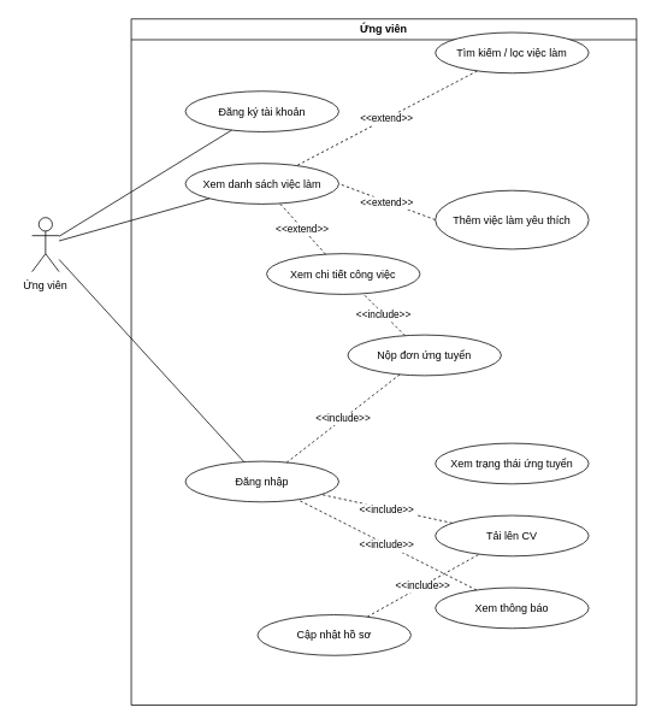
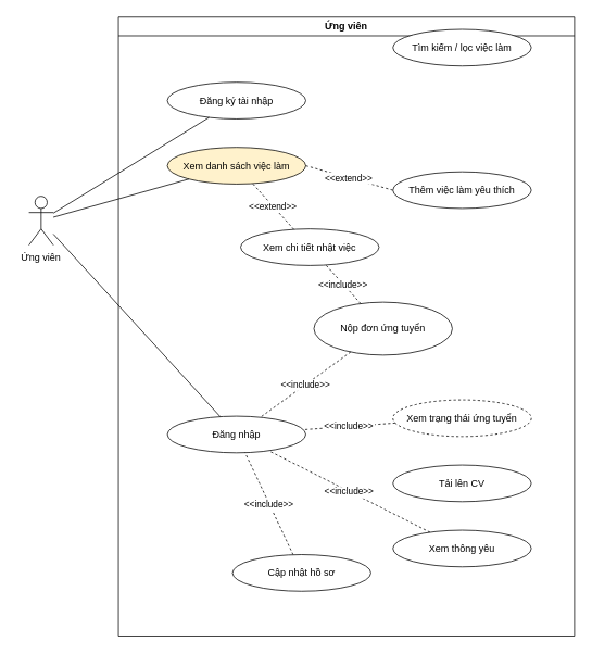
  <mxCell id="0" />
  <mxCell id="1" parent="0" />
  <mxCell id="2" value="Ứng viên" style="swimlane;whiteSpace=wrap;html=1;" vertex="1" parent="1"><mxGeometry x="145" y="20" width="560" height="760" as="geometry" /></mxCell>
- <mxCell id="3" value="Nộp đơn ứng tuyển" style="ellipse;whiteSpace=wrap;html=1;" vertex="1" parent="2"><mxGeometry x="240" y="350" width="170" height="45" as="geometry" /></mxCell>
- <mxCell id="4" value="Xem chi tiết công việc" style="ellipse;whiteSpace=wrap;html=1;" vertex="1" parent="2"><mxGeometry x="150" y="260" width="170" height="45" as="geometry" /></mxCell>
+ <mxCell id="3" value="Nộp đơn ứng tuyển" style="ellipse;whiteSpace=wrap;html=1;" vertex="1" parent="2"><mxGeometry x="240" y="350" width="170" height="65" as="geometry" /></mxCell>
+ <mxCell id="4" value="Xem chi tiết nhật việc" style="ellipse;whiteSpace=wrap;html=1;" vertex="1" parent="2"><mxGeometry x="150" y="260" width="170" height="45" as="geometry" /></mxCell>
  <mxCell id="5" value="&lt;&lt;include&gt;&gt;" style="endArrow=none;dashed=1;" edge="1" parent="2" source="3" target="4"><mxGeometry relative="1" as="geometry" /></mxCell>
  <mxCell id="6" value="Đăng nhập" style="ellipse;whiteSpace=wrap;html=1;" vertex="1" parent="2"><mxGeometry x="60" y="490" width="170" height="45" as="geometry" /></mxCell>
- <mxCell id="7" value="&lt;&lt;include&gt;&gt;" style="endArrow=none;dashed=1;" edge="1" parent="2" source="22" target="20"><mxGeometry relative="1" as="geometry" /></mxCell>
- <mxCell id="8" value="&lt;&lt;include&gt;&gt;" style="endArrow=none;dashed=1;" edge="1" parent="2" source="20" target="6"><mxGeometry relative="1" as="geometry" /></mxCell>
+ <mxCell id="7" value="&lt;&lt;include&gt;&gt;" style="endArrow=none;dashed=1;" edge="1" parent="2" source="22" target="6"><mxGeometry relative="1" as="geometry" /></mxCell>
  <mxCell id="9" value="&lt;&lt;include&gt;&gt;" style="endArrow=none;dashed=1;" edge="1" parent="2" source="3" target="6"><mxGeometry relative="1" as="geometry" /></mxCell>
+ <mxCell id="10" value="&lt;&lt;include&gt;&gt;" style="endArrow=none;dashed=1;" edge="1" parent="2" source="19" target="6"><mxGeometry relative="1" as="geometry" /></mxCell>
  <mxCell id="11" value="&lt;&lt;include&gt;&gt;" style="endArrow=none;dashed=1;" edge="1" parent="2" source="21" target="6"><mxGeometry relative="1" as="geometry" /></mxCell>
- <mxCell id="12" value="Đăng ký tài khoản" style="ellipse;whiteSpace=wrap;html=1;" vertex="1" parent="2"><mxGeometry x="60" y="80" width="170" height="45" as="geometry" /></mxCell>
- <mxCell id="13" value="Xem danh sách việc làm" style="ellipse;whiteSpace=wrap;html=1;" vertex="1" parent="2"><mxGeometry x="60" y="160" width="170" height="45" as="geometry" /></mxCell>
- <mxCell id="14" value="&lt;&lt;extend&gt;&gt;" style="endArrow=none;dashed=1;" edge="1" parent="2" source="17" target="13"><mxGeometry relative="1" as="geometry" /></mxCell>
+ <mxCell id="12" value="Đăng ký tài nhập" style="ellipse;whiteSpace=wrap;html=1;" vertex="1" parent="2"><mxGeometry x="60" y="80" width="170" height="45" as="geometry" /></mxCell>
+ <mxCell id="13" value="Xem danh sách việc làm" style="ellipse;whiteSpace=wrap;html=1;fillColor=#fff2cc;" vertex="1" parent="2"><mxGeometry x="60" y="160" width="170" height="45" as="geometry" /></mxCell>
  <mxCell id="15" value="&lt;&lt;extend&gt;&gt;" style="endArrow=none;dashed=1;" edge="1" parent="2" source="4" target="13"><mxGeometry relative="1" as="geometry" /></mxCell>
  <mxCell id="16" value="&lt;&lt;extend&gt;&gt;" style="endArrow=none;dashed=1;entryX=1;entryY=0.5;entryDx=0;entryDy=0;exitX=0;exitY=0.5;exitDx=0;exitDy=0;" edge="1" parent="2" source="18" target="13"><mxGeometry relative="1" as="geometry"><mxPoint x="465" y="170" as="sourcePoint" /><mxPoint x="320" y="201" as="targetPoint" /></mxGeometry></mxCell>
  <mxCell id="17" value="Tìm kiếm / lọc việc làm" style="ellipse;whiteSpace=wrap;html=1;" vertex="1" parent="2"><mxGeometry x="337" y="15" width="170" height="45" as="geometry" /></mxCell>
- <mxCell id="18" value="Thêm việc làm yêu thích" style="ellipse;whiteSpace=wrap;html=1;" vertex="1" parent="2"><mxGeometry x="337" y="190" width="170" height="65" as="geometry" /></mxCell>
- <mxCell id="19" value="Xem trạng thái ứng tuyển" style="ellipse;whiteSpace=wrap;html=1;" vertex="1" parent="2"><mxGeometry x="337" y="470" width="170" height="45" as="geometry" /></mxCell>
+ <mxCell id="18" value="Thêm việc làm yêu thích" style="ellipse;whiteSpace=wrap;html=1;" vertex="1" parent="2"><mxGeometry x="337" y="190" width="170" height="45" as="geometry" /></mxCell>
+ <mxCell id="19" value="Xem trạng thái ứng tuyển" style="ellipse;whiteSpace=wrap;html=1;dashed=1;" vertex="1" parent="2"><mxGeometry x="337" y="470" width="170" height="45" as="geometry" /></mxCell>
  <mxCell id="20" value="Tải lên CV" style="ellipse;whiteSpace=wrap;html=1;" vertex="1" parent="2"><mxGeometry x="337" y="550" width="170" height="45" as="geometry" /></mxCell>
- <mxCell id="21" value="Xem thông báo" style="ellipse;whiteSpace=wrap;html=1;" vertex="1" parent="2"><mxGeometry x="337" y="630" width="170" height="45" as="geometry" /></mxCell>
+ <mxCell id="21" value="Xem thông yêu" style="ellipse;whiteSpace=wrap;html=1;" vertex="1" parent="2"><mxGeometry x="337" y="630" width="170" height="45" as="geometry" /></mxCell>
  <mxCell id="22" value="Cập nhật hồ sơ" style="ellipse;whiteSpace=wrap;html=1;" vertex="1" parent="2"><mxGeometry x="140" y="660" width="170" height="45" as="geometry" /></mxCell>
  <mxCell id="23" value="" style="shape=umlActor;whiteSpace=wrap;html=1;" vertex="1" parent="1"><mxGeometry x="35" y="240" width="30" height="60" as="geometry" /></mxCell>
  <mxCell id="24" style="endArrow=none;" edge="1" parent="1" source="23" target="12"><mxGeometry relative="1" as="geometry" /></mxCell>
  <mxCell id="25" style="endArrow=none;" edge="1" parent="1" source="23" target="6"><mxGeometry relative="1" as="geometry" /></mxCell>
  <mxCell id="26" style="endArrow=none;" edge="1" parent="1" source="23" target="13"><mxGeometry relative="1" as="geometry" /></mxCell>
  <mxCell id="27" value="Ứng viên" style="text;html=1;align=center;verticalAlign=middle;whiteSpace=wrap;rounded=0;" vertex="1" parent="1"><mxGeometry x="20" y="300" width="60" height="30" as="geometry" /></mxCell>
